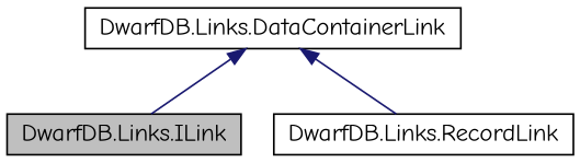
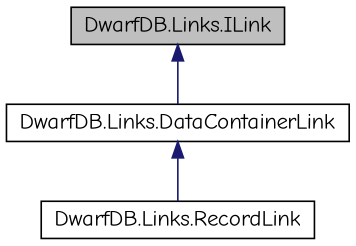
  digraph {
    fontname="Comic Neue"
    node [color=black fillcolor=white fontname="Comic Neue" fontsize=14 shape=record style=filled]
    edge [color=midnightblue dir=back fontname="Comic Neue" fontsize=14 labelfontname=Helvetica labelfontsize=14 style=solid]
    n1 [fillcolor=grey75 fontcolor=black height=0.2 label="DwarfDB.Links.ILink" width=0.4]
    n2 [height=0.2 label="DwarfDB.Links.DataContainerLink" width=0.4]
    n3 [height=0.2 label="DwarfDB.Links.RecordLink" width=0.4]
-   n2 -> n1
+   n1 -> n2
    n2 -> n3
  }
